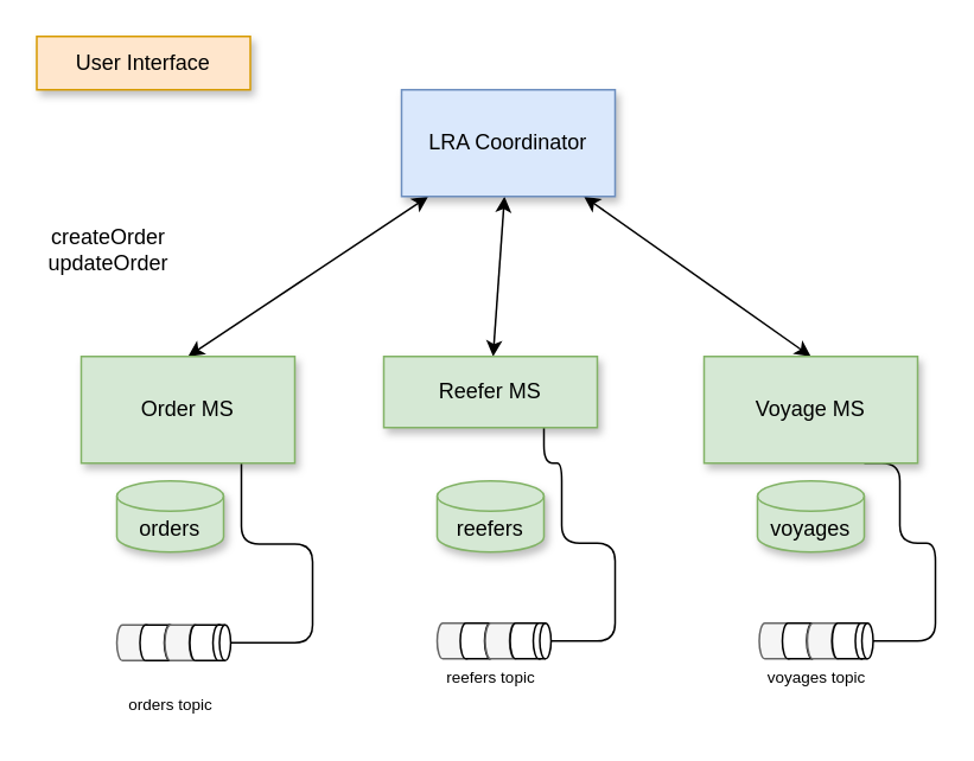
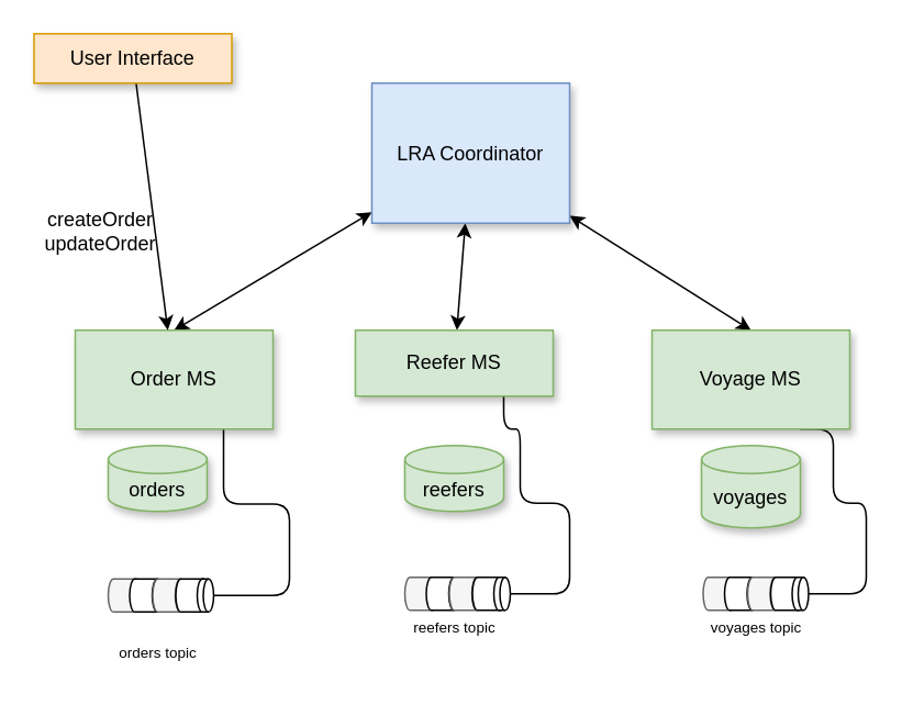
  <mxCell id="0" />
  <mxCell id="1" parent="0" />
  <mxCell id="2" style="edgeStyle=none;html=1;entryX=0.5;entryY=0;entryDx=0;entryDy=0;startArrow=classic;startFill=1;" parent="1" source="5" target="7" edge="1"><mxGeometry relative="1" as="geometry" /></mxCell>
  <mxCell id="3" style="edgeStyle=none;html=1;startArrow=classic;startFill=1;" parent="1" source="5" target="9" edge="1"><mxGeometry relative="1" as="geometry" /></mxCell>
  <mxCell id="4" style="edgeStyle=none;html=1;entryX=0.5;entryY=0;entryDx=0;entryDy=0;startArrow=classic;startFill=1;" parent="1" source="5" target="11" edge="1"><mxGeometry relative="1" as="geometry" /></mxCell>
- <mxCell id="5" value="LRA Coordinator" style="rounded=0;whiteSpace=wrap;html=1;shadow=1;fillColor=#dae8fc;strokeColor=#6c8ebf;" parent="1" vertex="1"><mxGeometry x="225" y="50" width="120" height="60" as="geometry" /></mxCell>
+ <mxCell id="5" value="LRA Coordinator" style="rounded=0;whiteSpace=wrap;html=1;shadow=1;fillColor=#dae8fc;strokeColor=#6c8ebf;" parent="1" vertex="1"><mxGeometry x="225" y="50" width="120" height="85" as="geometry" /></mxCell>
  <mxCell id="6" style="edgeStyle=orthogonalEdgeStyle;html=1;exitX=0.75;exitY=1;exitDx=0;exitDy=0;entryX=0.5;entryY=0;entryDx=0;entryDy=0;entryPerimeter=0;endArrow=none;endFill=0;startSize=5;endSize=5;jumpSize=5;" edge="1" parent="1" source="7" target="23"><mxGeometry relative="1" as="geometry" /></mxCell>
  <mxCell id="7" value="Order MS" style="rounded=0;whiteSpace=wrap;html=1;shadow=1;fillColor=#d5e8d4;strokeColor=#82b366;" parent="1" vertex="1"><mxGeometry x="45" y="200" width="120" height="60" as="geometry" /></mxCell>
  <mxCell id="8" style="edgeStyle=orthogonalEdgeStyle;jumpSize=5;html=1;exitX=0.75;exitY=1;exitDx=0;exitDy=0;entryX=0.5;entryY=0;entryDx=0;entryDy=0;entryPerimeter=0;fontSize=9;endArrow=none;endFill=0;startSize=5;endSize=5;" edge="1" parent="1" source="9" target="29"><mxGeometry relative="1" as="geometry"><Array as="points"><mxPoint x="315" y="260" /><mxPoint x="315" y="305" /><mxPoint x="345" y="305" /><mxPoint x="345" y="360" /></Array></mxGeometry></mxCell>
  <mxCell id="9" value="Reefer MS" style="rounded=0;whiteSpace=wrap;html=1;shadow=1;fillColor=#d5e8d4;strokeColor=#82b366;" parent="1" vertex="1"><mxGeometry x="215" y="200" width="120" height="40" as="geometry" /></mxCell>
  <mxCell id="10" style="edgeStyle=orthogonalEdgeStyle;jumpSize=5;html=1;exitX=0.75;exitY=1;exitDx=0;exitDy=0;entryX=0.5;entryY=0;entryDx=0;entryDy=0;entryPerimeter=0;fontSize=9;endArrow=none;endFill=0;startSize=5;endSize=5;" edge="1" parent="1" source="11" target="35"><mxGeometry relative="1" as="geometry"><Array as="points"><mxPoint x="505" y="260" /><mxPoint x="505" y="305" /><mxPoint x="525" y="305" /><mxPoint x="525" y="360" /></Array></mxGeometry></mxCell>
  <mxCell id="11" value="Voyage MS" style="rounded=0;whiteSpace=wrap;html=1;shadow=1;fillColor=#d5e8d4;strokeColor=#82b366;" parent="1" vertex="1"><mxGeometry x="395" y="200" width="120" height="60" as="geometry" /></mxCell>
+ <mxCell id="12" style="edgeStyle=none;html=1;startArrow=none;startFill=0;" parent="1" source="13" target="7" edge="1"><mxGeometry relative="1" as="geometry" /></mxCell>
  <mxCell id="13" value="User Interface" style="rounded=0;whiteSpace=wrap;html=1;shadow=1;fillColor=#ffe6cc;strokeColor=#d79b00;" parent="1" vertex="1"><mxGeometry x="20" y="20" width="120" height="30" as="geometry" /></mxCell>
  <mxCell id="14" value="orders" style="shape=cylinder3;whiteSpace=wrap;html=1;boundedLbl=1;backgroundOutline=1;size=8.503;shadow=1;fillColor=#d5e8d4;strokeColor=#82b366;" parent="1" vertex="1"><mxGeometry x="65" y="270" width="60" height="40" as="geometry" /></mxCell>
  <mxCell id="15" value="reefers" style="shape=cylinder3;whiteSpace=wrap;html=1;boundedLbl=1;backgroundOutline=1;size=8.503;shadow=1;fillColor=#d5e8d4;strokeColor=#82b366;" parent="1" vertex="1"><mxGeometry x="245" y="270" width="60" height="40" as="geometry" /></mxCell>
- <mxCell id="16" value="voyages" style="shape=cylinder3;whiteSpace=wrap;html=1;boundedLbl=1;backgroundOutline=1;size=8.503;shadow=1;fillColor=#d5e8d4;strokeColor=#82b366;" parent="1" vertex="1"><mxGeometry x="425" y="270" width="60" height="40" as="geometry" /></mxCell>
+ <mxCell id="16" value="voyages" style="shape=cylinder3;whiteSpace=wrap;html=1;boundedLbl=1;backgroundOutline=1;size=8.503;shadow=1;fillColor=#d5e8d4;strokeColor=#82b366;" parent="1" vertex="1"><mxGeometry x="425" y="270" width="60" height="50" as="geometry" /></mxCell>
  <mxCell id="17" value="createOrder&lt;br&gt;updateOrder" style="text;html=1;align=center;verticalAlign=middle;resizable=0;points=[];autosize=1;strokeColor=none;fillColor=none;" parent="1" vertex="1"><mxGeometry x="20" y="125" width="80" height="30" as="geometry" /></mxCell>
  <mxCell id="18" value="" style="group" vertex="1" connectable="0" parent="1"><mxGeometry x="65" y="351" width="64" height="20" as="geometry" /></mxCell>
  <mxCell id="19" value="" style="shape=cylinder3;whiteSpace=wrap;html=1;boundedLbl=1;backgroundOutline=1;size=3.167;rotation=90;fillColor=#f5f5f5;fontColor=#333333;strokeColor=#666666;" vertex="1" parent="18"><mxGeometry width="20" height="20" as="geometry" /></mxCell>
  <mxCell id="20" value="" style="shape=cylinder3;whiteSpace=wrap;html=1;boundedLbl=1;backgroundOutline=1;size=3.167;rotation=90;" vertex="1" parent="18"><mxGeometry x="13" width="20" height="20" as="geometry" /></mxCell>
  <mxCell id="21" value="" style="shape=cylinder3;whiteSpace=wrap;html=1;boundedLbl=1;backgroundOutline=1;size=3.167;rotation=90;fillColor=#f5f5f5;fontColor=#333333;strokeColor=#666666;" vertex="1" parent="18"><mxGeometry x="27" width="20" height="20" as="geometry" /></mxCell>
  <mxCell id="22" value="" style="shape=cylinder3;whiteSpace=wrap;html=1;boundedLbl=1;backgroundOutline=1;size=3.167;rotation=90;" vertex="1" parent="18"><mxGeometry x="41" width="20" height="20" as="geometry" /></mxCell>
  <mxCell id="23" value="" style="shape=cylinder3;whiteSpace=wrap;html=1;boundedLbl=1;backgroundOutline=1;size=3.167;rotation=90;" vertex="1" parent="18"><mxGeometry x="49" y="5" width="20" height="10" as="geometry" /></mxCell>
  <mxCell id="24" value="" style="group" vertex="1" connectable="0" parent="1"><mxGeometry x="245" y="350" width="64" height="20" as="geometry" /></mxCell>
  <mxCell id="25" value="" style="shape=cylinder3;whiteSpace=wrap;html=1;boundedLbl=1;backgroundOutline=1;size=3.167;rotation=90;fillColor=#f5f5f5;fontColor=#333333;strokeColor=#666666;" vertex="1" parent="24"><mxGeometry width="20" height="20" as="geometry" /></mxCell>
  <mxCell id="26" value="" style="shape=cylinder3;whiteSpace=wrap;html=1;boundedLbl=1;backgroundOutline=1;size=3.167;rotation=90;" vertex="1" parent="24"><mxGeometry x="13" width="20" height="20" as="geometry" /></mxCell>
  <mxCell id="27" value="" style="shape=cylinder3;whiteSpace=wrap;html=1;boundedLbl=1;backgroundOutline=1;size=3.167;rotation=90;fillColor=#f5f5f5;fontColor=#333333;strokeColor=#666666;" vertex="1" parent="24"><mxGeometry x="27" width="20" height="20" as="geometry" /></mxCell>
  <mxCell id="28" value="" style="shape=cylinder3;whiteSpace=wrap;html=1;boundedLbl=1;backgroundOutline=1;size=3.167;rotation=90;" vertex="1" parent="24"><mxGeometry x="41" width="20" height="20" as="geometry" /></mxCell>
  <mxCell id="29" value="" style="shape=cylinder3;whiteSpace=wrap;html=1;boundedLbl=1;backgroundOutline=1;size=3.167;rotation=90;" vertex="1" parent="24"><mxGeometry x="49" y="5" width="20" height="10" as="geometry" /></mxCell>
  <mxCell id="30" value="" style="group" vertex="1" connectable="0" parent="1"><mxGeometry x="426" y="350" width="64" height="20" as="geometry" /></mxCell>
  <mxCell id="31" value="" style="shape=cylinder3;whiteSpace=wrap;html=1;boundedLbl=1;backgroundOutline=1;size=3.167;rotation=90;fillColor=#f5f5f5;fontColor=#333333;strokeColor=#666666;" vertex="1" parent="30"><mxGeometry width="20" height="20" as="geometry" /></mxCell>
  <mxCell id="32" value="" style="shape=cylinder3;whiteSpace=wrap;html=1;boundedLbl=1;backgroundOutline=1;size=3.167;rotation=90;" vertex="1" parent="30"><mxGeometry x="13" width="20" height="20" as="geometry" /></mxCell>
  <mxCell id="33" value="" style="shape=cylinder3;whiteSpace=wrap;html=1;boundedLbl=1;backgroundOutline=1;size=3.167;rotation=90;fillColor=#f5f5f5;fontColor=#333333;strokeColor=#666666;" vertex="1" parent="30"><mxGeometry x="27" width="20" height="20" as="geometry" /></mxCell>
  <mxCell id="34" value="" style="shape=cylinder3;whiteSpace=wrap;html=1;boundedLbl=1;backgroundOutline=1;size=3.167;rotation=90;" vertex="1" parent="30"><mxGeometry x="41" width="20" height="20" as="geometry" /></mxCell>
  <mxCell id="35" value="" style="shape=cylinder3;whiteSpace=wrap;html=1;boundedLbl=1;backgroundOutline=1;size=3.167;rotation=90;" vertex="1" parent="30"><mxGeometry x="49" y="5" width="20" height="10" as="geometry" /></mxCell>
  <mxCell id="36" value="orders topic" style="text;html=1;align=center;verticalAlign=middle;resizable=0;points=[];autosize=1;strokeColor=none;fillColor=none;fontSize=9;" vertex="1" parent="1"><mxGeometry x="65" y="386" width="60" height="20" as="geometry" /></mxCell>
  <mxCell id="37" value="voyages topic" style="text;html=1;align=center;verticalAlign=middle;resizable=0;points=[];autosize=1;strokeColor=none;fillColor=none;fontSize=9;" vertex="1" parent="1"><mxGeometry x="423" y="371" width="70" height="20" as="geometry" /></mxCell>
  <mxCell id="38" value="reefers topic" style="text;html=1;align=center;verticalAlign=middle;resizable=0;points=[];autosize=1;strokeColor=none;fillColor=none;fontSize=9;" vertex="1" parent="1"><mxGeometry x="245" y="371" width="60" height="20" as="geometry" /></mxCell>
